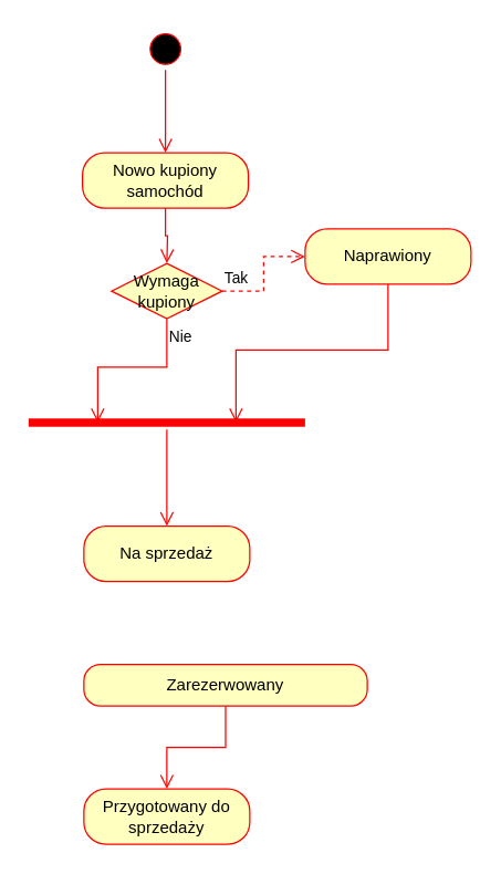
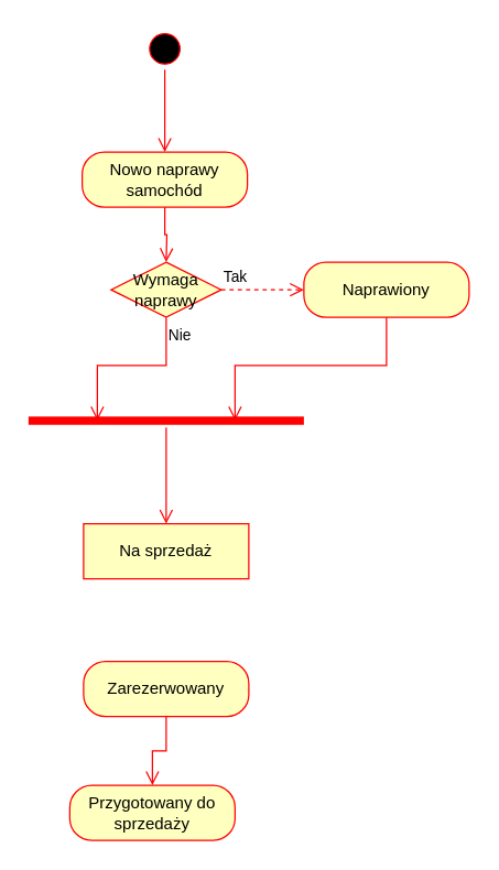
  <mxCell id="0" />
  <mxCell id="1" parent="0" />
  <mxCell id="2" value="" style="ellipse;html=1;shape=startState;fillColor=#000000;strokeColor=#ff0000;" vertex="1" parent="1"><mxGeometry x="104" y="20" width="30" height="30" as="geometry" /></mxCell>
  <mxCell id="3" value="" style="edgeStyle=orthogonalEdgeStyle;html=1;verticalAlign=bottom;endArrow=open;endSize=8;strokeColor=#ff0000;rounded=0;entryX=0.5;entryY=0;entryDx=0;entryDy=0;" edge="1" source="2" parent="1" target="4"><mxGeometry relative="1" as="geometry"><mxPoint x="119" y="110" as="targetPoint" /></mxGeometry></mxCell>
- <mxCell id="4" value="Nowo kupiony samochód" style="rounded=1;whiteSpace=wrap;html=1;arcSize=40;fontColor=#000000;fillColor=#ffffc0;strokeColor=#ff0000;" vertex="1" parent="1"><mxGeometry x="59" y="110" width="120" height="40" as="geometry" /></mxCell>
+ <mxCell id="4" value="Nowo naprawy samochód" style="rounded=1;whiteSpace=wrap;html=1;arcSize=40;fontColor=#000000;fillColor=#ffffc0;strokeColor=#ff0000;" vertex="1" parent="1"><mxGeometry x="59" y="110" width="120" height="40" as="geometry" /></mxCell>
  <mxCell id="5" value="" style="edgeStyle=orthogonalEdgeStyle;html=1;verticalAlign=bottom;endArrow=open;endSize=8;strokeColor=#ff0000;rounded=0;" edge="1" source="4" parent="1"><mxGeometry relative="1" as="geometry"><mxPoint x="120" y="190" as="targetPoint" /></mxGeometry></mxCell>
- <mxCell id="6" value="Naprawiony" style="rounded=1;whiteSpace=wrap;html=1;arcSize=40;fontColor=#000000;fillColor=#ffffc0;strokeColor=#ff0000;" vertex="1" parent="1"><mxGeometry x="220" y="165" width="120" height="40" as="geometry" /></mxCell>
+ <mxCell id="6" value="Naprawiony" style="rounded=1;whiteSpace=wrap;html=1;arcSize=40;fontColor=#000000;fillColor=#ffffc0;strokeColor=#ff0000;" vertex="1" parent="1"><mxGeometry x="220" y="190" width="120" height="40" as="geometry" /></mxCell>
  <mxCell id="7" value="" style="edgeStyle=orthogonalEdgeStyle;html=1;verticalAlign=bottom;endArrow=open;endSize=8;strokeColor=#ff0000;rounded=0;entryX=0.75;entryY=0.5;entryDx=0;entryDy=0;entryPerimeter=0;" edge="1" source="6" parent="1" target="11"><mxGeometry relative="1" as="geometry"><mxPoint x="40" y="520" as="targetPoint" /></mxGeometry></mxCell>
- <mxCell id="8" value="Wymaga kupiony" style="rhombus;whiteSpace=wrap;html=1;fontColor=#000000;fillColor=#ffffc0;strokeColor=#ff0000;" vertex="1" parent="1"><mxGeometry x="80" y="190" width="80" height="40" as="geometry" /></mxCell>
+ <mxCell id="8" value="Wymaga naprawy" style="rhombus;whiteSpace=wrap;html=1;fontColor=#000000;fillColor=#ffffc0;strokeColor=#ff0000;" vertex="1" parent="1"><mxGeometry x="80" y="190" width="80" height="40" as="geometry" /></mxCell>
  <mxCell id="9" value="Tak" style="edgeStyle=orthogonalEdgeStyle;html=1;align=left;verticalAlign=bottom;endArrow=open;endSize=8;strokeColor=#ff0000;rounded=0;entryX=0;entryY=0.5;entryDx=0;entryDy=0;dashed=1;" edge="1" source="8" parent="1" target="6"><mxGeometry x="-1" relative="1" as="geometry"><mxPoint x="260" y="210" as="targetPoint" /></mxGeometry></mxCell>
  <mxCell id="10" value="Nie" style="edgeStyle=orthogonalEdgeStyle;html=1;align=left;verticalAlign=top;endArrow=open;endSize=8;strokeColor=#ff0000;rounded=0;entryX=0.25;entryY=0.5;entryDx=0;entryDy=0;entryPerimeter=0;" edge="1" source="8" parent="1" target="11"><mxGeometry x="-1" relative="1" as="geometry"><mxPoint x="120" y="290" as="targetPoint" /></mxGeometry></mxCell>
  <mxCell id="11" value="" style="shape=line;html=1;strokeWidth=6;strokeColor=#ff0000;" vertex="1" parent="1"><mxGeometry x="20" y="300" width="200" height="10" as="geometry" /></mxCell>
  <mxCell id="12" value="" style="edgeStyle=orthogonalEdgeStyle;html=1;verticalAlign=bottom;endArrow=open;endSize=8;strokeColor=#ff0000;rounded=0;entryX=0.5;entryY=0;entryDx=0;entryDy=0;" edge="1" source="11" parent="1" target="13"><mxGeometry relative="1" as="geometry"><mxPoint x="204" y="380" as="targetPoint" /></mxGeometry></mxCell>
- <mxCell id="13" value="Na sprzedaż" style="rounded=1;whiteSpace=wrap;html=1;arcSize=40;fontColor=#000000;fillColor=#ffffc0;strokeColor=#ff0000;" vertex="1" parent="1"><mxGeometry x="60" y="380" width="120" height="40" as="geometry" /></mxCell>
- <mxCell id="14" value="Zarezerwowany" style="rounded=1;whiteSpace=wrap;html=1;arcSize=40;fontColor=#000000;fillColor=#ffffc0;strokeColor=#ff0000;" vertex="1" parent="1"><mxGeometry x="60" y="480" width="205" height="30" as="geometry" /></mxCell>
+ <mxCell id="13" value="Na sprzedaż" style="whiteSpace=wrap;html=1;arcSize=40;fontColor=#000000;fillColor=#ffffc0;strokeColor=#ff0000;rounded=0;" vertex="1" parent="1"><mxGeometry x="60" y="380" width="120" height="40" as="geometry" /></mxCell>
+ <mxCell id="14" value="Zarezerwowany" style="rounded=1;whiteSpace=wrap;html=1;arcSize=40;fontColor=#000000;fillColor=#ffffc0;strokeColor=#ff0000;" vertex="1" parent="1"><mxGeometry x="60" y="480" width="120" height="40" as="geometry" /></mxCell>
  <mxCell id="15" value="" style="edgeStyle=orthogonalEdgeStyle;html=1;verticalAlign=bottom;endArrow=open;endSize=8;strokeColor=#ff0000;rounded=0;entryX=0.5;entryY=0;entryDx=0;entryDy=0;" edge="1" source="14" parent="1" target="16"><mxGeometry relative="1" as="geometry"><mxPoint x="119" y="580" as="targetPoint" /></mxGeometry></mxCell>
- <mxCell id="16" value="Przygotowany do sprzedaży" style="rounded=1;whiteSpace=wrap;html=1;arcSize=40;fontColor=#000000;fillColor=#ffffc0;strokeColor=#ff0000;" vertex="1" parent="1"><mxGeometry x="60" y="570" width="120" height="40" as="geometry" /></mxCell>
+ <mxCell id="16" value="Przygotowany do sprzedaży" style="rounded=1;whiteSpace=wrap;html=1;arcSize=40;fontColor=#000000;fillColor=#ffffc0;strokeColor=#ff0000;" vertex="1" parent="1"><mxGeometry x="50" y="570" width="120" height="40" as="geometry" /></mxCell>
